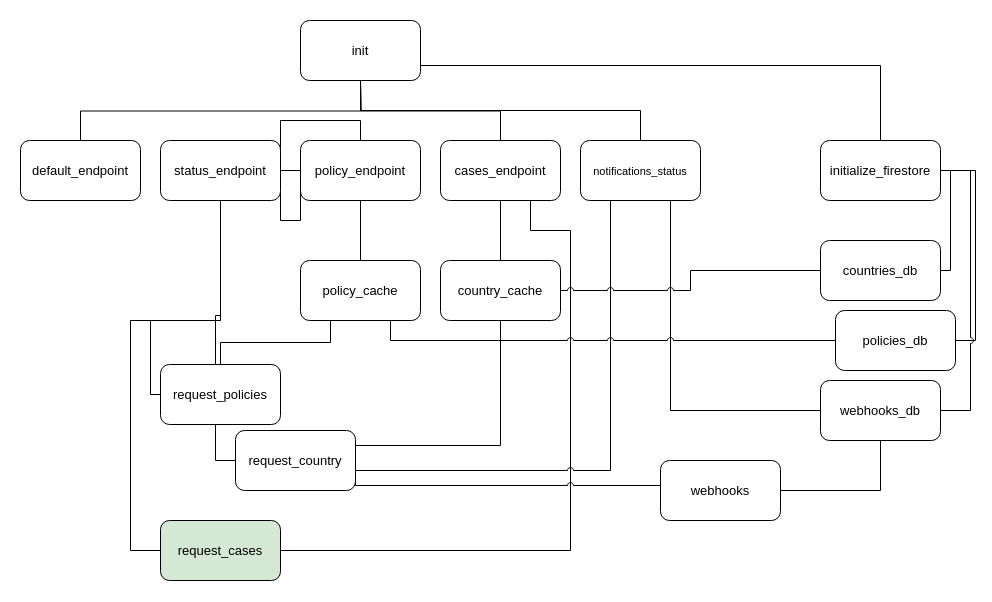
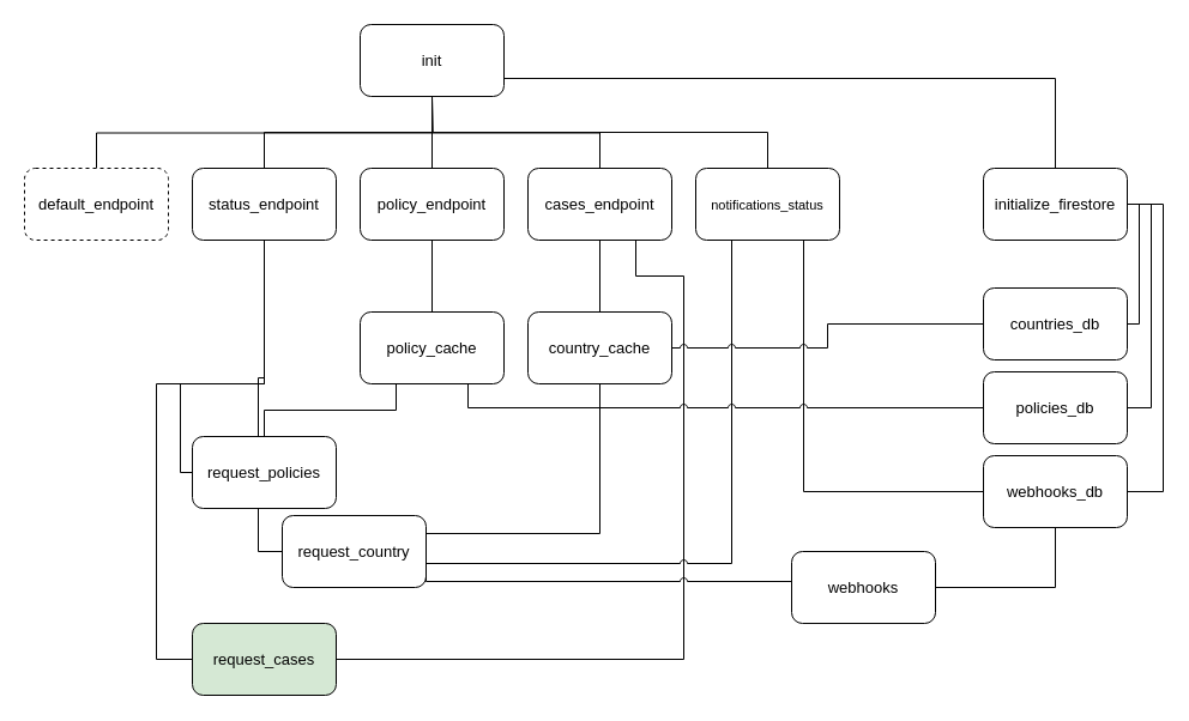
  <mxCell id="0" />
  <mxCell id="1" parent="0" />
  <mxCell id="2" style="edgeStyle=orthogonalEdgeStyle;rounded=0;jumpStyle=arc;orthogonalLoop=1;jettySize=auto;html=1;exitX=1;exitY=0.75;exitDx=0;exitDy=0;entryX=0.5;entryY=0;entryDx=0;entryDy=0;shadow=0;fontSize=13;endArrow=none;endFill=0;" parent="1" source="3" target="36" edge="1"><mxGeometry relative="1" as="geometry" /></mxCell>
  <mxCell id="3" value="&lt;span style=&quot;font-size: 13px&quot;&gt;init&lt;/span&gt;" style="rounded=1;whiteSpace=wrap;html=1;" parent="1" vertex="1"><mxGeometry x="300" y="20" width="120" height="60" as="geometry" /></mxCell>
- <mxCell id="4" style="edgeStyle=orthogonalEdgeStyle;rounded=0;orthogonalLoop=1;jettySize=auto;html=1;exitX=0.5;exitY=0;exitDx=0;exitDy=0;fontSize=11;endArrow=none;endFill=0;" parent="1" source="5" target="10" edge="1"><mxGeometry relative="1" as="geometry" /></mxCell>
+ <mxCell id="4" style="edgeStyle=orthogonalEdgeStyle;rounded=0;orthogonalLoop=1;jettySize=auto;html=1;exitX=0.5;exitY=0;exitDx=0;exitDy=0;entryX=0.5;entryY=1;entryDx=0;entryDy=0;fontSize=11;endArrow=none;endFill=0;" parent="1" source="5" target="3" edge="1"><mxGeometry relative="1" as="geometry" /></mxCell>
  <mxCell id="5" value="policy_endpoint" style="rounded=1;whiteSpace=wrap;html=1;fontSize=13;" parent="1" vertex="1"><mxGeometry x="300" y="140" width="120" height="60" as="geometry" /></mxCell>
+ <mxCell id="6" style="edgeStyle=orthogonalEdgeStyle;rounded=0;orthogonalLoop=1;jettySize=auto;html=1;exitX=0.5;exitY=0;exitDx=0;exitDy=0;entryX=0.5;entryY=1;entryDx=0;entryDy=0;fontSize=11;endArrow=none;endFill=0;" parent="1" source="10" target="3" edge="1"><mxGeometry relative="1" as="geometry" /></mxCell>
  <mxCell id="7" style="edgeStyle=orthogonalEdgeStyle;rounded=0;orthogonalLoop=1;jettySize=auto;html=1;exitX=0.5;exitY=1;exitDx=0;exitDy=0;entryX=0;entryY=0.5;entryDx=0;entryDy=0;fontSize=13;endArrow=none;endFill=0;" parent="1" source="10" target="29" edge="1"><mxGeometry relative="1" as="geometry" /></mxCell>
  <mxCell id="8" style="edgeStyle=orthogonalEdgeStyle;rounded=0;orthogonalLoop=1;jettySize=auto;html=1;exitX=0.5;exitY=1;exitDx=0;exitDy=0;entryX=0;entryY=0.5;entryDx=0;entryDy=0;fontSize=13;endArrow=none;endFill=0;" parent="1" source="10" target="27" edge="1"><mxGeometry relative="1" as="geometry"><Array as="points"><mxPoint x="220" y="320" /><mxPoint x="150" y="320" /><mxPoint x="150" y="394" /></Array></mxGeometry></mxCell>
  <mxCell id="9" style="edgeStyle=orthogonalEdgeStyle;rounded=0;orthogonalLoop=1;jettySize=auto;html=1;exitX=0.5;exitY=1;exitDx=0;exitDy=0;entryX=0;entryY=0.5;entryDx=0;entryDy=0;fontSize=13;endArrow=none;endFill=0;" parent="1" source="10" target="30" edge="1"><mxGeometry relative="1" as="geometry"><Array as="points"><mxPoint x="220" y="320" /><mxPoint x="130" y="320" /><mxPoint x="130" y="550" /></Array></mxGeometry></mxCell>
  <mxCell id="10" value="status_endpoint" style="rounded=1;whiteSpace=wrap;html=1;fontSize=13;" parent="1" vertex="1"><mxGeometry x="160" y="140" width="120" height="60" as="geometry" /></mxCell>
  <mxCell id="11" style="edgeStyle=orthogonalEdgeStyle;rounded=0;orthogonalLoop=1;jettySize=auto;html=1;exitX=0.5;exitY=0;exitDx=0;exitDy=0;fontSize=11;endArrow=none;endFill=0;" parent="1" source="12" edge="1"><mxGeometry relative="1" as="geometry"><mxPoint x="360" y="80" as="targetPoint" /></mxGeometry></mxCell>
- <mxCell id="12" value="default_endpoint" style="rounded=1;whiteSpace=wrap;html=1;fontSize=13;" parent="1" vertex="1"><mxGeometry x="20" y="140" width="120" height="60" as="geometry" /></mxCell>
+ <mxCell id="12" value="default_endpoint" style="rounded=1;whiteSpace=wrap;html=1;fontSize=13;dashed=1;" parent="1" vertex="1"><mxGeometry x="20" y="140" width="120" height="60" as="geometry" /></mxCell>
  <mxCell id="13" style="edgeStyle=orthogonalEdgeStyle;rounded=0;orthogonalLoop=1;jettySize=auto;html=1;exitX=0.5;exitY=0;exitDx=0;exitDy=0;fontSize=11;endArrow=none;endFill=0;" parent="1" source="15" edge="1"><mxGeometry relative="1" as="geometry"><mxPoint x="360" y="80" as="targetPoint" /></mxGeometry></mxCell>
  <mxCell id="14" style="edgeStyle=orthogonalEdgeStyle;rounded=0;orthogonalLoop=1;jettySize=auto;html=1;exitX=0.75;exitY=1;exitDx=0;exitDy=0;entryX=1;entryY=0.5;entryDx=0;entryDy=0;fontSize=13;endArrow=none;endFill=0;" parent="1" source="15" target="30" edge="1"><mxGeometry relative="1" as="geometry"><Array as="points"><mxPoint x="530" y="230" /><mxPoint x="570" y="230" /><mxPoint x="570" y="550" /></Array></mxGeometry></mxCell>
  <mxCell id="15" value="cases_endpoint" style="rounded=1;whiteSpace=wrap;html=1;fontSize=13;" parent="1" vertex="1"><mxGeometry x="440" y="140" width="120" height="60" as="geometry" /></mxCell>
  <mxCell id="16" style="edgeStyle=orthogonalEdgeStyle;rounded=0;orthogonalLoop=1;jettySize=auto;html=1;exitX=0.5;exitY=0;exitDx=0;exitDy=0;entryX=0.5;entryY=1;entryDx=0;entryDy=0;fontSize=11;endArrow=none;endFill=0;" parent="1" source="19" target="3" edge="1"><mxGeometry relative="1" as="geometry" /></mxCell>
  <mxCell id="17" style="edgeStyle=orthogonalEdgeStyle;rounded=0;orthogonalLoop=1;jettySize=auto;html=1;exitX=0.25;exitY=1;exitDx=0;exitDy=0;entryX=1;entryY=0.5;entryDx=0;entryDy=0;fontSize=13;endArrow=none;endFill=0;shadow=0;jumpStyle=arc;" parent="1" source="19" target="29" edge="1"><mxGeometry relative="1" as="geometry"><Array as="points"><mxPoint x="610" y="470" /></Array></mxGeometry></mxCell>
  <mxCell id="18" style="edgeStyle=orthogonalEdgeStyle;rounded=0;jumpStyle=arc;orthogonalLoop=1;jettySize=auto;html=1;exitX=0.75;exitY=1;exitDx=0;exitDy=0;entryX=0;entryY=0.5;entryDx=0;entryDy=0;shadow=0;fontSize=13;endArrow=none;endFill=0;" parent="1" source="19" target="40" edge="1"><mxGeometry relative="1" as="geometry" /></mxCell>
  <mxCell id="19" value="&lt;font style=&quot;font-size: 11px&quot;&gt;notifications_status&lt;/font&gt;" style="rounded=1;whiteSpace=wrap;html=1;fontSize=13;" parent="1" vertex="1"><mxGeometry x="580" y="140" width="120" height="60" as="geometry" /></mxCell>
  <mxCell id="20" style="edgeStyle=orthogonalEdgeStyle;rounded=0;orthogonalLoop=1;jettySize=auto;html=1;exitX=0.5;exitY=0;exitDx=0;exitDy=0;entryX=0.5;entryY=1;entryDx=0;entryDy=0;fontSize=13;endArrow=none;endFill=0;" parent="1" source="22" target="15" edge="1"><mxGeometry relative="1" as="geometry" /></mxCell>
  <mxCell id="21" style="edgeStyle=orthogonalEdgeStyle;rounded=0;jumpStyle=arc;orthogonalLoop=1;jettySize=auto;html=1;exitX=1;exitY=0.5;exitDx=0;exitDy=0;entryX=0;entryY=0.5;entryDx=0;entryDy=0;shadow=0;fontSize=13;endArrow=none;endFill=0;" parent="1" source="22" target="38" edge="1"><mxGeometry relative="1" as="geometry" /></mxCell>
  <mxCell id="22" value="&lt;font style=&quot;font-size: 13px&quot;&gt;country_cache&lt;/font&gt;" style="rounded=1;whiteSpace=wrap;html=1;fontSize=11;" parent="1" vertex="1"><mxGeometry x="440" y="260" width="120" height="60" as="geometry" /></mxCell>
  <mxCell id="23" style="edgeStyle=orthogonalEdgeStyle;rounded=0;orthogonalLoop=1;jettySize=auto;html=1;exitX=0.5;exitY=0;exitDx=0;exitDy=0;entryX=0.5;entryY=1;entryDx=0;entryDy=0;fontSize=13;endArrow=none;endFill=0;" parent="1" source="26" target="5" edge="1"><mxGeometry relative="1" as="geometry" /></mxCell>
  <mxCell id="24" style="edgeStyle=orthogonalEdgeStyle;rounded=0;orthogonalLoop=1;jettySize=auto;html=1;exitX=0.25;exitY=1;exitDx=0;exitDy=0;entryX=0.5;entryY=0;entryDx=0;entryDy=0;fontSize=13;endArrow=none;endFill=0;" parent="1" source="26" target="27" edge="1"><mxGeometry relative="1" as="geometry" /></mxCell>
  <mxCell id="25" style="edgeStyle=orthogonalEdgeStyle;rounded=0;jumpStyle=arc;orthogonalLoop=1;jettySize=auto;html=1;exitX=0.75;exitY=1;exitDx=0;exitDy=0;entryX=0;entryY=0.5;entryDx=0;entryDy=0;shadow=0;fontSize=13;endArrow=none;endFill=0;" parent="1" source="26" target="37" edge="1"><mxGeometry relative="1" as="geometry" /></mxCell>
  <mxCell id="26" value="&lt;font style=&quot;font-size: 13px&quot;&gt;policy_cache&lt;/font&gt;" style="rounded=1;whiteSpace=wrap;html=1;fontSize=11;" parent="1" vertex="1"><mxGeometry x="300" y="260" width="120" height="60" as="geometry" /></mxCell>
  <mxCell id="27" value="request_policies" style="rounded=1;whiteSpace=wrap;html=1;fontSize=13;" parent="1" vertex="1"><mxGeometry x="160" y="364" width="120" height="60" as="geometry" /></mxCell>
  <mxCell id="28" style="edgeStyle=orthogonalEdgeStyle;rounded=0;orthogonalLoop=1;jettySize=auto;html=1;exitX=1;exitY=0.25;exitDx=0;exitDy=0;entryX=0.5;entryY=1;entryDx=0;entryDy=0;fontSize=13;endArrow=none;endFill=0;" parent="1" source="29" target="22" edge="1"><mxGeometry relative="1" as="geometry" /></mxCell>
  <mxCell id="29" value="request_country" style="rounded=1;whiteSpace=wrap;html=1;fontSize=13;" parent="1" vertex="1"><mxGeometry x="235" y="430" width="120" height="60" as="geometry" /></mxCell>
  <mxCell id="30" value="request_cases" style="rounded=1;whiteSpace=wrap;html=1;fontSize=13;fillColor=#d5e8d4;" parent="1" vertex="1"><mxGeometry x="160" y="520" width="120" height="60" as="geometry" /></mxCell>
  <mxCell id="31" style="edgeStyle=orthogonalEdgeStyle;rounded=0;jumpStyle=arc;orthogonalLoop=1;jettySize=auto;html=1;exitX=0;exitY=0.5;exitDx=0;exitDy=0;entryX=1;entryY=0.75;entryDx=0;entryDy=0;shadow=0;fontSize=13;endArrow=none;endFill=0;" parent="1" source="32" target="29" edge="1"><mxGeometry relative="1" as="geometry"><Array as="points"><mxPoint x="660" y="485" /></Array></mxGeometry></mxCell>
  <mxCell id="32" value="webhooks" style="rounded=1;whiteSpace=wrap;html=1;fontSize=13;" parent="1" vertex="1"><mxGeometry x="660" y="460" width="120" height="60" as="geometry" /></mxCell>
  <mxCell id="33" style="edgeStyle=orthogonalEdgeStyle;rounded=0;jumpStyle=arc;orthogonalLoop=1;jettySize=auto;html=1;exitX=1;exitY=0.5;exitDx=0;exitDy=0;entryX=1;entryY=0.5;entryDx=0;entryDy=0;shadow=0;fontSize=13;endArrow=none;endFill=0;" parent="1" source="36" target="38" edge="1"><mxGeometry relative="1" as="geometry"><Array as="points"><mxPoint x="950" y="170" /><mxPoint x="950" y="270" /></Array></mxGeometry></mxCell>
  <mxCell id="34" style="edgeStyle=orthogonalEdgeStyle;rounded=0;jumpStyle=arc;orthogonalLoop=1;jettySize=auto;html=1;exitX=1;exitY=0.5;exitDx=0;exitDy=0;entryX=1;entryY=0.5;entryDx=0;entryDy=0;shadow=0;fontSize=13;endArrow=none;endFill=0;" parent="1" source="36" target="37" edge="1"><mxGeometry relative="1" as="geometry" /></mxCell>
  <mxCell id="35" style="edgeStyle=orthogonalEdgeStyle;rounded=0;jumpStyle=arc;orthogonalLoop=1;jettySize=auto;html=1;exitX=1;exitY=0.5;exitDx=0;exitDy=0;entryX=1;entryY=0.5;entryDx=0;entryDy=0;shadow=0;fontSize=13;endArrow=none;endFill=0;" parent="1" source="36" target="40" edge="1"><mxGeometry relative="1" as="geometry"><Array as="points"><mxPoint x="970" y="170" /><mxPoint x="970" y="410" /></Array></mxGeometry></mxCell>
  <mxCell id="36" value="initialize_firestore" style="rounded=1;whiteSpace=wrap;html=1;fontSize=13;" parent="1" vertex="1"><mxGeometry x="820" y="140" width="120" height="60" as="geometry" /></mxCell>
- <mxCell id="37" value="policies_db" style="rounded=1;whiteSpace=wrap;html=1;fontSize=13;" parent="1" vertex="1"><mxGeometry x="835" y="310" width="120" height="60" as="geometry" /></mxCell>
+ <mxCell id="37" value="policies_db" style="rounded=1;whiteSpace=wrap;html=1;fontSize=13;" parent="1" vertex="1"><mxGeometry x="820" y="310" width="120" height="60" as="geometry" /></mxCell>
  <mxCell id="38" value="countries_db" style="rounded=1;whiteSpace=wrap;html=1;fontSize=13;" parent="1" vertex="1"><mxGeometry x="820" y="240" width="120" height="60" as="geometry" /></mxCell>
  <mxCell id="39" style="edgeStyle=orthogonalEdgeStyle;rounded=0;jumpStyle=arc;orthogonalLoop=1;jettySize=auto;html=1;exitX=0.5;exitY=1;exitDx=0;exitDy=0;entryX=1;entryY=0.5;entryDx=0;entryDy=0;shadow=0;fontSize=13;endArrow=none;endFill=0;" parent="1" source="40" target="32" edge="1"><mxGeometry relative="1" as="geometry" /></mxCell>
  <mxCell id="40" value="webhooks_db" style="rounded=1;whiteSpace=wrap;html=1;fontSize=13;" parent="1" vertex="1"><mxGeometry x="820" y="380" width="120" height="60" as="geometry" /></mxCell>
